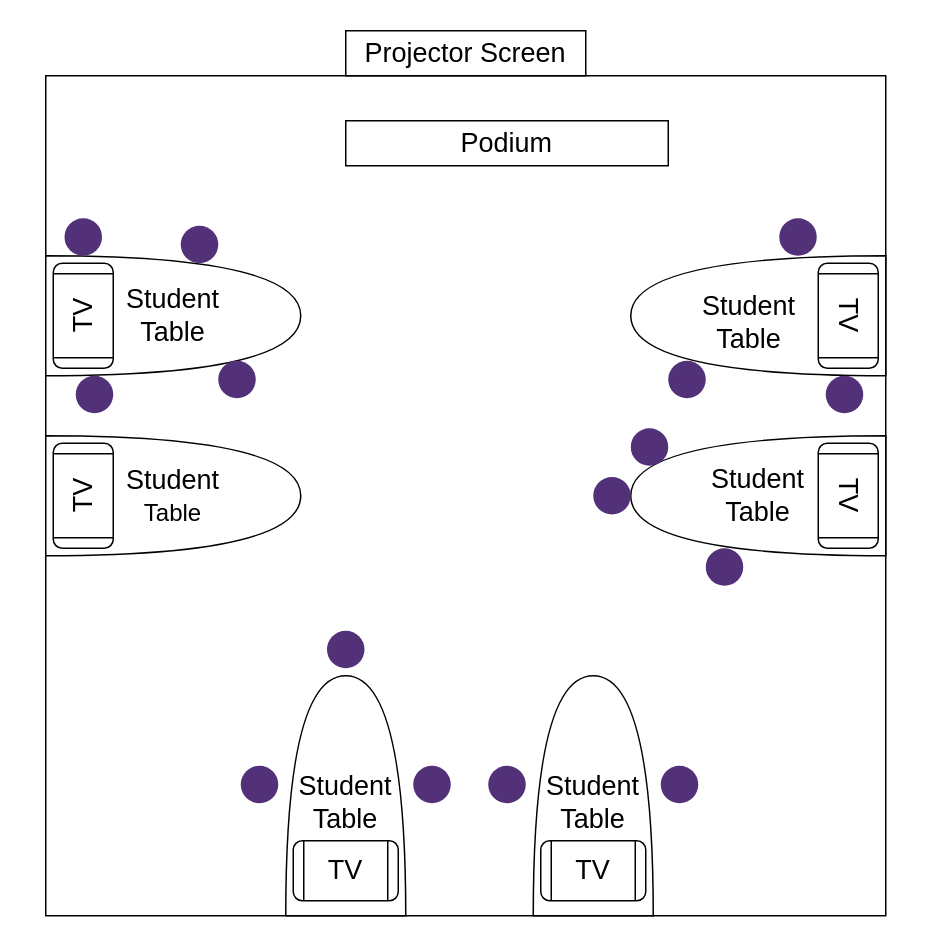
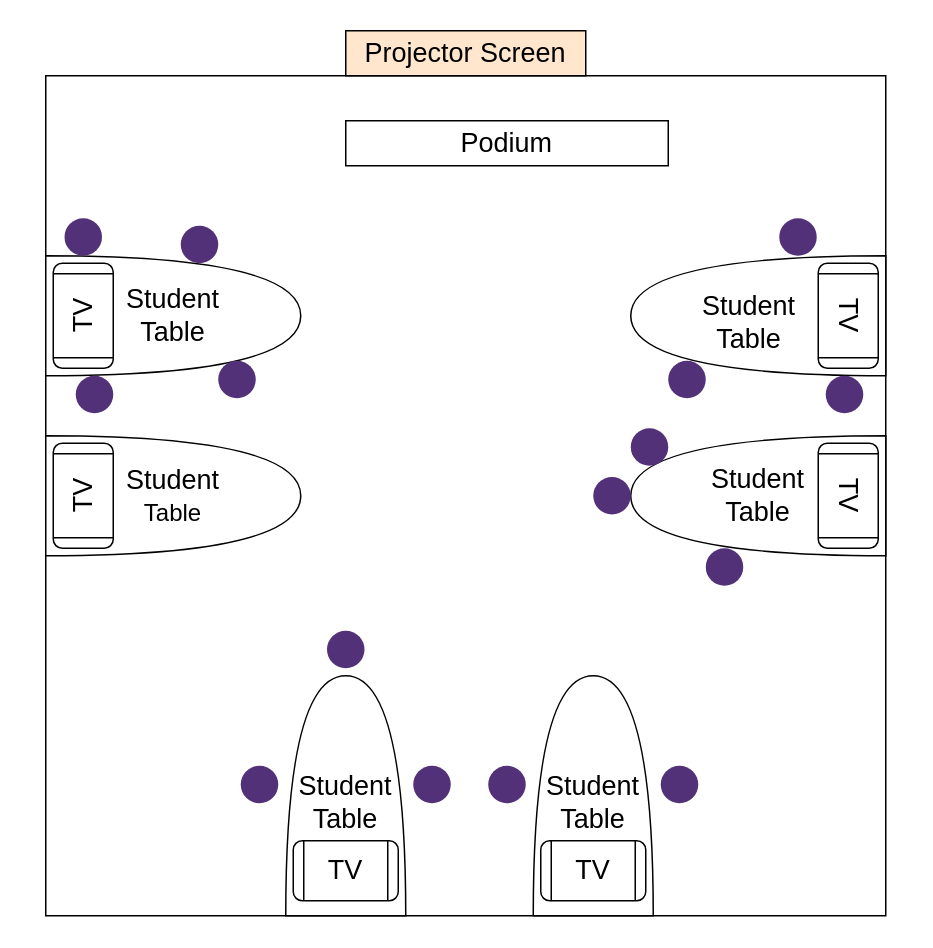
  <mxCell id="0" />
  <mxCell id="1" parent="0" />
  <mxCell id="2" value="" style="whiteSpace=wrap;html=1;aspect=fixed;" vertex="1" parent="1"><mxGeometry x="30" y="50" width="560" height="560" as="geometry" /></mxCell>
  <mxCell id="3" value="&lt;font style=&quot;font-size: 18px;&quot;&gt;Podium&lt;/font&gt;" style="rounded=0;whiteSpace=wrap;html=1;flipH=1;" vertex="1" parent="1"><mxGeometry x="230" y="80" width="215" height="30" as="geometry" /></mxCell>
  <mxCell id="4" value="&lt;div&gt;&lt;font style=&quot;font-size: 18px;&quot;&gt;Student&lt;/font&gt;&lt;/div&gt;&lt;div&gt;&lt;font size=&quot;3&quot;&gt;Table&lt;br&gt;&lt;/font&gt;&lt;/div&gt;" style="shape=or;whiteSpace=wrap;html=1;" vertex="1" parent="1"><mxGeometry x="30" y="290" width="170" height="80" as="geometry" /></mxCell>
  <mxCell id="5" value="&lt;div&gt;&lt;font style=&quot;font-size: 18px;&quot;&gt;Student &lt;br&gt;&lt;/font&gt;&lt;/div&gt;&lt;div&gt;&lt;font style=&quot;font-size: 18px;&quot;&gt;Table&lt;/font&gt;&lt;/div&gt;" style="shape=or;whiteSpace=wrap;html=1;" vertex="1" parent="1"><mxGeometry x="30" y="170" width="170" height="80" as="geometry" /></mxCell>
  <mxCell id="6" value="" style="shape=or;html=1;rotation=-180;whiteSpace=wrap;horizontal=1;" vertex="1" parent="1"><mxGeometry x="420" y="170" width="170" height="80" as="geometry" /></mxCell>
  <mxCell id="7" value="" style="shape=or;html=1;rotation=-180;whiteSpace=wrap;horizontal=1;" vertex="1" parent="1"><mxGeometry x="420" y="290" width="170" height="80" as="geometry" /></mxCell>
  <mxCell id="8" value="" style="shape=or;html=1;rotation=-180;whiteSpace=wrap;horizontal=0;direction=south;" vertex="1" parent="1"><mxGeometry x="355" y="450" width="80" height="160" as="geometry" /></mxCell>
  <mxCell id="9" value="" style="shape=or;html=1;rotation=-90;whiteSpace=wrap;horizontal=1;" vertex="1" parent="1"><mxGeometry x="150" y="490" width="160" height="80" as="geometry" /></mxCell>
- <mxCell id="10" value="&lt;font style=&quot;font-size: 18px;&quot;&gt;Projector Screen&lt;br&gt;&lt;/font&gt;" style="rounded=0;whiteSpace=wrap;html=1;flipH=1;" vertex="1" parent="1"><mxGeometry x="230" y="20" width="160" height="30" as="geometry" /></mxCell>
+ <mxCell id="10" value="&lt;font style=&quot;font-size: 18px;&quot;&gt;Projector Screen&lt;br&gt;&lt;/font&gt;" style="rounded=0;whiteSpace=wrap;html=1;flipH=1;fillColor=#ffe6cc;" vertex="1" parent="1"><mxGeometry x="230" y="20" width="160" height="30" as="geometry" /></mxCell>
  <mxCell id="11" value="TV" style="shape=process;whiteSpace=wrap;html=1;backgroundOutline=1;labelBorderColor=0;fontSize=18;rounded=1;glass=0;shadow=0;" vertex="1" parent="1"><mxGeometry x="360" y="560" width="70" height="40" as="geometry" /></mxCell>
  <mxCell id="12" value="TV" style="shape=process;whiteSpace=wrap;html=1;backgroundOutline=1;labelBorderColor=0;fontSize=18;rounded=1;glass=0;shadow=0;" vertex="1" parent="1"><mxGeometry x="195" y="560" width="70" height="40" as="geometry" /></mxCell>
  <mxCell id="13" value="TV" style="shape=process;whiteSpace=wrap;html=1;backgroundOutline=1;labelBorderColor=0;fontSize=18;rounded=1;glass=0;shadow=0;rotation=90;" vertex="1" parent="1"><mxGeometry x="530" y="310" width="70" height="40" as="geometry" /></mxCell>
  <mxCell id="14" value="TV" style="shape=process;whiteSpace=wrap;html=1;backgroundOutline=1;labelBorderColor=0;fontSize=18;rounded=1;glass=0;shadow=0;rotation=90;" vertex="1" parent="1"><mxGeometry x="530" y="190" width="70" height="40" as="geometry" /></mxCell>
  <mxCell id="15" value="TV" style="shape=process;whiteSpace=wrap;html=1;backgroundOutline=1;labelBorderColor=0;fontSize=18;rounded=1;glass=0;shadow=0;rotation=-90;" vertex="1" parent="1"><mxGeometry x="20" y="310" width="70" height="40" as="geometry" /></mxCell>
  <mxCell id="16" value="TV" style="shape=process;whiteSpace=wrap;html=1;backgroundOutline=1;labelBorderColor=0;fontSize=18;rounded=1;glass=0;shadow=0;rotation=-90;" vertex="1" parent="1"><mxGeometry x="20" y="190" width="70" height="40" as="geometry" /></mxCell>
  <mxCell id="17" value="Student Table" style="text;html=1;strokeColor=none;fillColor=none;align=center;verticalAlign=middle;whiteSpace=wrap;rounded=0;shadow=0;glass=0;dashed=1;dashPattern=1 4;labelBorderColor=0;fontSize=18;fontColor=#000000;" vertex="1" parent="1"><mxGeometry x="454" y="200" width="90" height="30" as="geometry" /></mxCell>
  <mxCell id="18" value="Student Table" style="text;html=1;strokeColor=none;fillColor=none;align=center;verticalAlign=middle;whiteSpace=wrap;rounded=0;shadow=0;glass=0;dashed=1;dashPattern=1 4;labelBorderColor=0;fontSize=18;fontColor=#000000;" vertex="1" parent="1"><mxGeometry x="460" y="315" width="90" height="30" as="geometry" /></mxCell>
  <mxCell id="19" value="Student Table" style="text;html=1;strokeColor=none;fillColor=none;align=center;verticalAlign=middle;whiteSpace=wrap;rounded=0;shadow=0;glass=0;dashed=1;dashPattern=1 4;labelBorderColor=0;fontSize=18;fontColor=#000000;" vertex="1" parent="1"><mxGeometry x="185" y="520" width="90" height="30" as="geometry" /></mxCell>
  <mxCell id="20" value="Student Table" style="text;html=1;strokeColor=none;fillColor=none;align=center;verticalAlign=middle;whiteSpace=wrap;rounded=0;shadow=0;glass=0;dashed=1;dashPattern=1 4;labelBorderColor=0;fontSize=18;fontColor=#000000;" vertex="1" parent="1"><mxGeometry x="350" y="520" width="90" height="30" as="geometry" /></mxCell>
  <mxCell id="21" value="" style="ellipse;whiteSpace=wrap;html=1;rounded=1;shadow=0;glass=0;dashed=1;dashPattern=1 4;labelBorderColor=default;fontSize=18;fontColor=#000000;strokeColor=none;fillColor=#523178;" vertex="1" parent="1"><mxGeometry x="42.5" y="145" width="25" height="25" as="geometry" /></mxCell>
  <mxCell id="22" value="" style="ellipse;whiteSpace=wrap;html=1;rounded=1;shadow=0;glass=0;dashed=1;dashPattern=1 4;labelBorderColor=default;fontSize=18;fontColor=#000000;strokeColor=none;fillColor=#523178;" vertex="1" parent="1"><mxGeometry x="217.5" y="420" width="25" height="25" as="geometry" /></mxCell>
  <mxCell id="23" value="" style="ellipse;whiteSpace=wrap;html=1;rounded=1;shadow=0;glass=0;dashed=1;dashPattern=1 4;labelBorderColor=default;fontSize=18;fontColor=#000000;strokeColor=none;fillColor=#523178;" vertex="1" parent="1"><mxGeometry x="160" y="510" width="25" height="25" as="geometry" /></mxCell>
  <mxCell id="24" value="" style="ellipse;whiteSpace=wrap;html=1;rounded=1;shadow=0;glass=0;dashed=1;dashPattern=1 4;labelBorderColor=default;fontSize=18;fontColor=#000000;strokeColor=none;fillColor=#523178;" vertex="1" parent="1"><mxGeometry x="275" y="510" width="25" height="25" as="geometry" /></mxCell>
  <mxCell id="25" value="" style="ellipse;whiteSpace=wrap;html=1;rounded=1;shadow=0;glass=0;dashed=1;dashPattern=1 4;labelBorderColor=default;fontSize=18;fontColor=#000000;strokeColor=none;fillColor=#523178;" vertex="1" parent="1"><mxGeometry x="325" y="510" width="25" height="25" as="geometry" /></mxCell>
  <mxCell id="26" value="" style="ellipse;whiteSpace=wrap;html=1;rounded=1;shadow=0;glass=0;dashed=1;dashPattern=1 4;labelBorderColor=default;fontSize=18;fontColor=#000000;strokeColor=none;fillColor=#523178;" vertex="1" parent="1"><mxGeometry x="440" y="510" width="25" height="25" as="geometry" /></mxCell>
  <mxCell id="27" value="" style="ellipse;whiteSpace=wrap;html=1;rounded=1;shadow=0;glass=0;dashed=1;dashPattern=1 4;labelBorderColor=default;fontSize=18;fontColor=#000000;strokeColor=none;fillColor=#523178;" vertex="1" parent="1"><mxGeometry x="519" y="145" width="25" height="25" as="geometry" /></mxCell>
  <mxCell id="28" value="" style="ellipse;whiteSpace=wrap;html=1;rounded=1;shadow=0;glass=0;dashed=1;dashPattern=1 4;labelBorderColor=default;fontSize=18;fontColor=#000000;strokeColor=none;fillColor=#523178;" vertex="1" parent="1"><mxGeometry x="550" y="250" width="25" height="25" as="geometry" /></mxCell>
  <mxCell id="29" value="" style="ellipse;whiteSpace=wrap;html=1;rounded=1;shadow=0;glass=0;dashed=1;dashPattern=1 4;labelBorderColor=default;fontSize=18;fontColor=#000000;strokeColor=none;fillColor=#523178;" vertex="1" parent="1"><mxGeometry x="445" y="240" width="25" height="25" as="geometry" /></mxCell>
  <mxCell id="30" value="" style="ellipse;whiteSpace=wrap;html=1;rounded=1;shadow=0;glass=0;dashed=1;dashPattern=1 4;labelBorderColor=default;fontSize=18;fontColor=#000000;strokeColor=none;fillColor=#523178;" vertex="1" parent="1"><mxGeometry x="470" y="365" width="25" height="25" as="geometry" /></mxCell>
  <mxCell id="31" value="" style="ellipse;whiteSpace=wrap;html=1;rounded=1;shadow=0;glass=0;dashed=1;dashPattern=1 4;labelBorderColor=default;fontSize=18;fontColor=#000000;strokeColor=none;fillColor=#523178;" vertex="1" parent="1"><mxGeometry x="395" y="317.5" width="25" height="25" as="geometry" /></mxCell>
  <mxCell id="32" value="" style="ellipse;whiteSpace=wrap;html=1;rounded=1;shadow=0;glass=0;dashed=1;dashPattern=1 4;labelBorderColor=default;fontSize=18;fontColor=#000000;strokeColor=none;fillColor=#523178;" vertex="1" parent="1"><mxGeometry x="420" y="285" width="25" height="25" as="geometry" /></mxCell>
  <mxCell id="33" value="" style="ellipse;whiteSpace=wrap;html=1;rounded=1;shadow=0;glass=0;dashed=1;dashPattern=1 4;labelBorderColor=default;fontSize=18;fontColor=#000000;strokeColor=none;fillColor=#523178;" vertex="1" parent="1"><mxGeometry x="120" y="150" width="25" height="25" as="geometry" /></mxCell>
  <mxCell id="34" value="" style="ellipse;whiteSpace=wrap;html=1;rounded=1;shadow=0;glass=0;dashed=1;dashPattern=1 4;labelBorderColor=default;fontSize=18;fontColor=#000000;strokeColor=none;fillColor=#523178;" vertex="1" parent="1"><mxGeometry x="50" y="250" width="25" height="25" as="geometry" /></mxCell>
  <mxCell id="35" value="" style="ellipse;whiteSpace=wrap;html=1;rounded=1;shadow=0;glass=0;dashed=1;dashPattern=1 4;labelBorderColor=default;fontSize=18;fontColor=#000000;strokeColor=none;fillColor=#523178;" vertex="1" parent="1"><mxGeometry x="145" y="240" width="25" height="25" as="geometry" /></mxCell>
